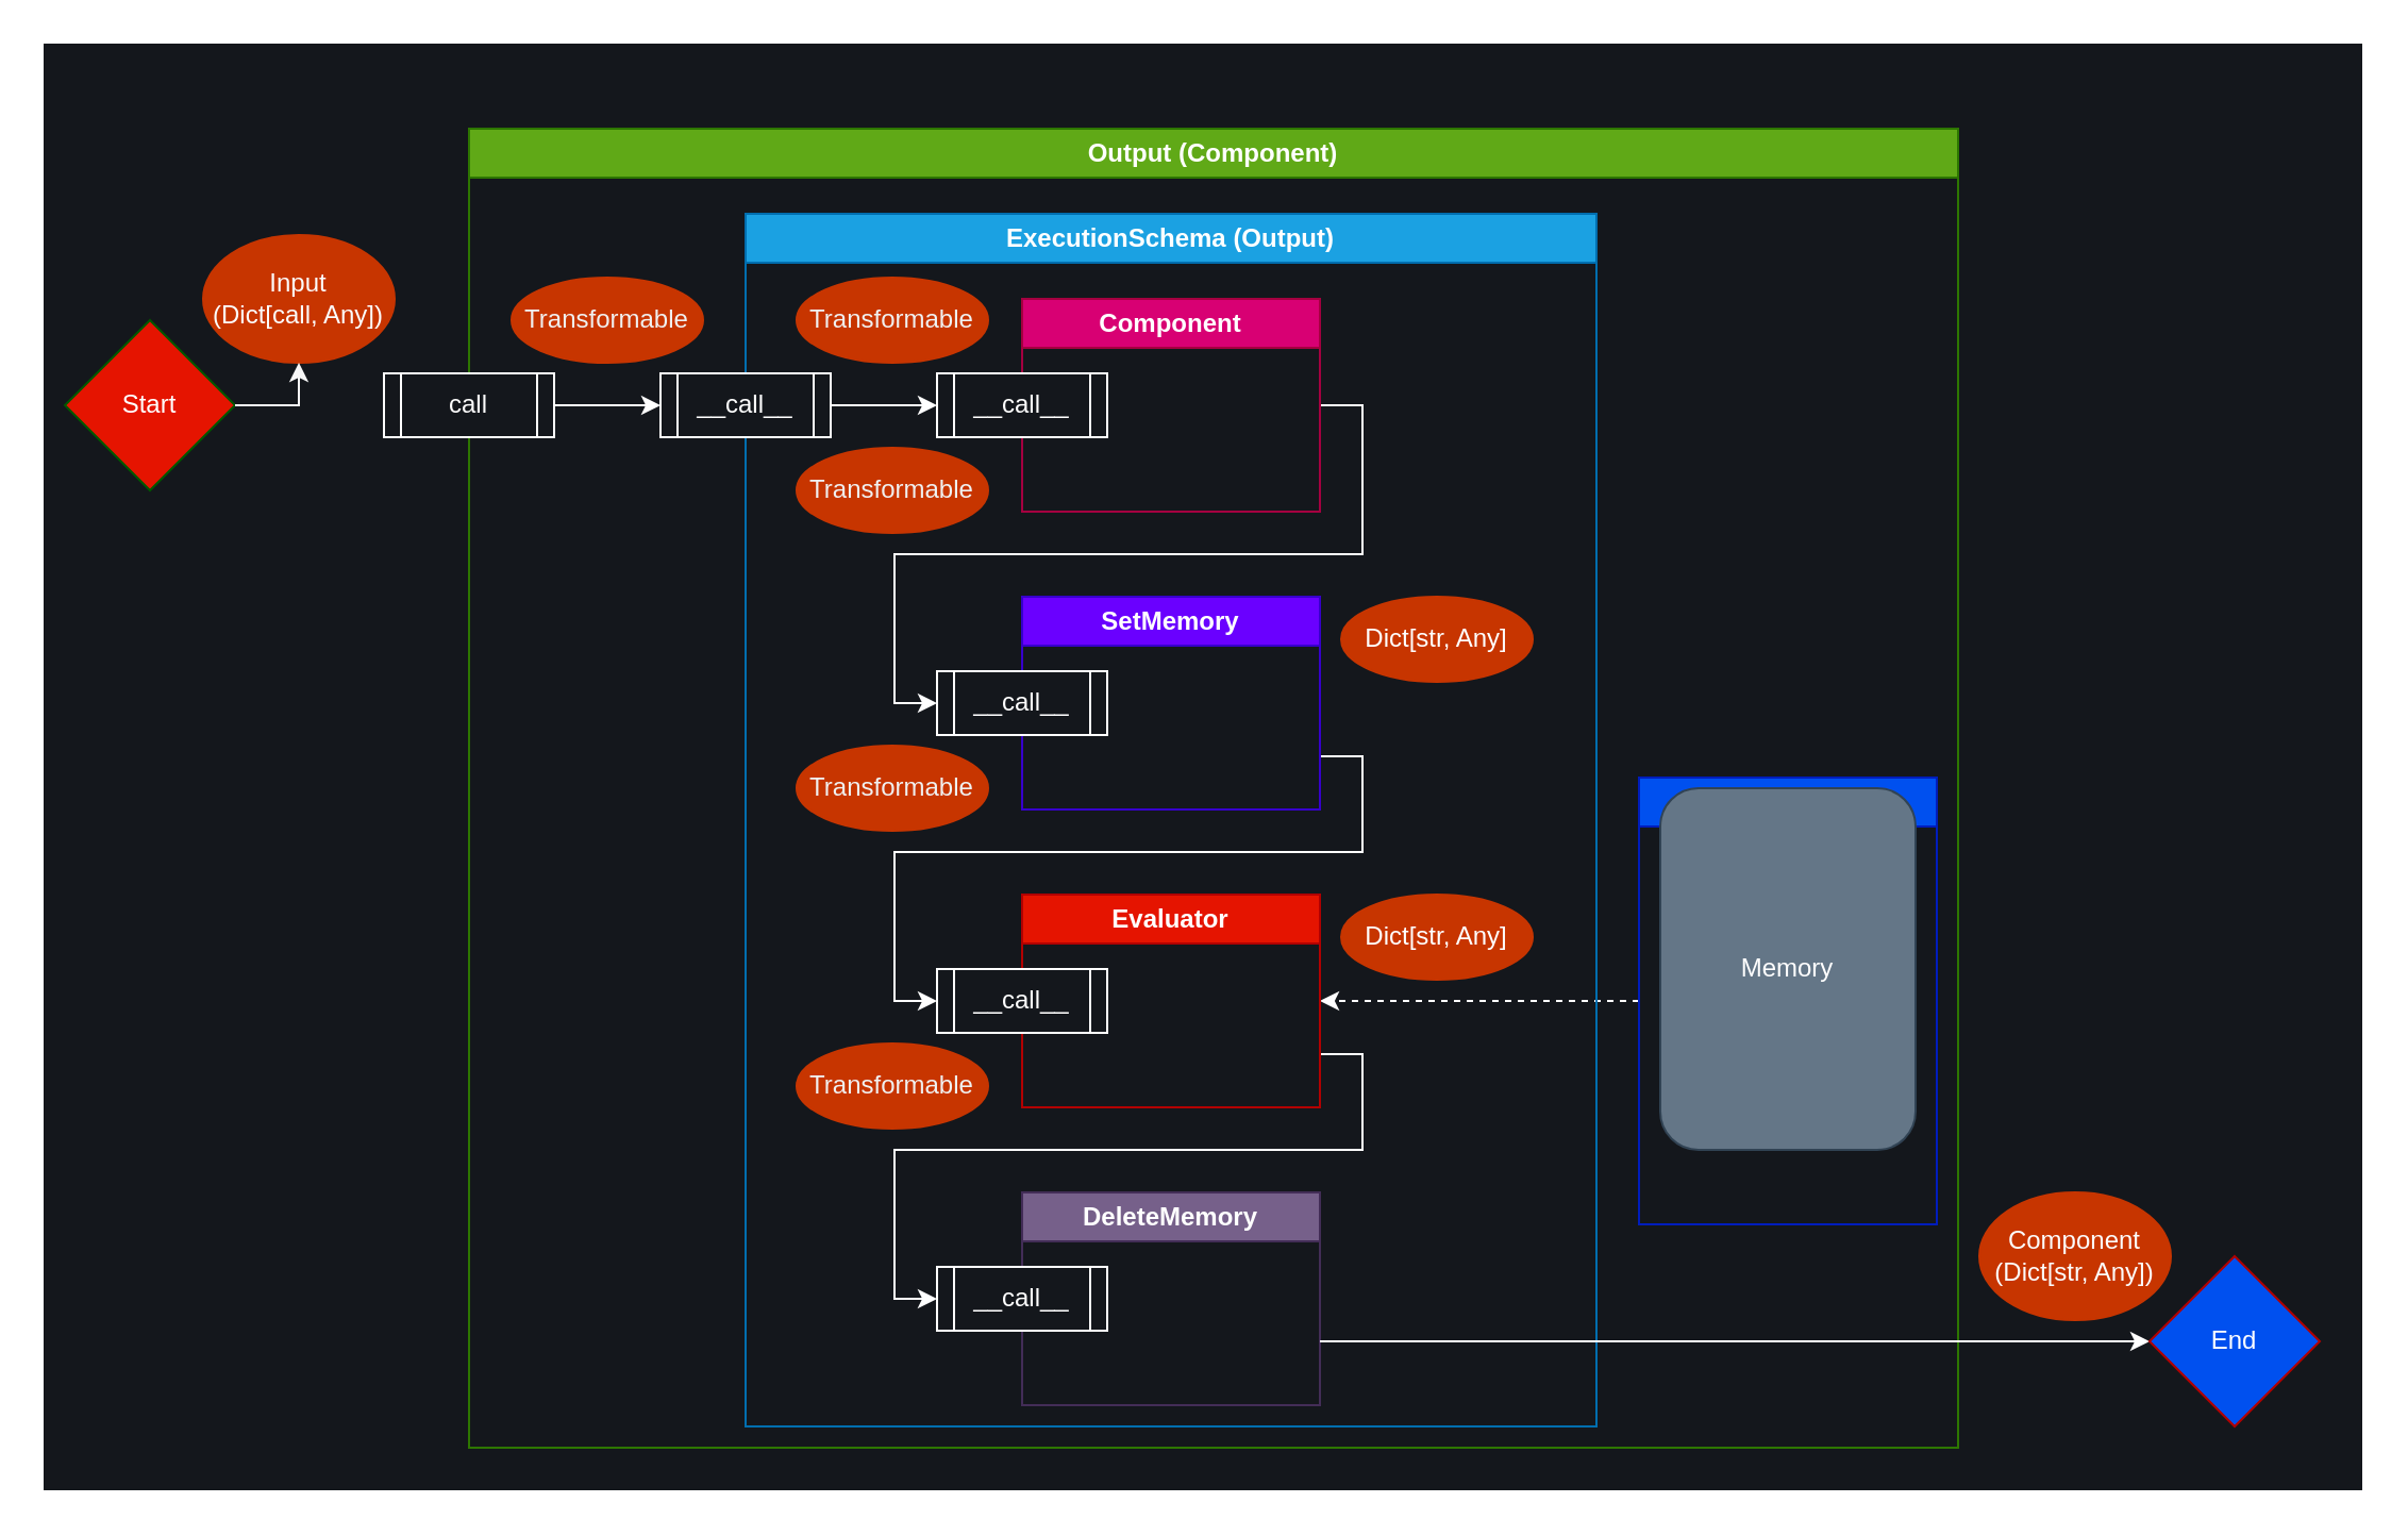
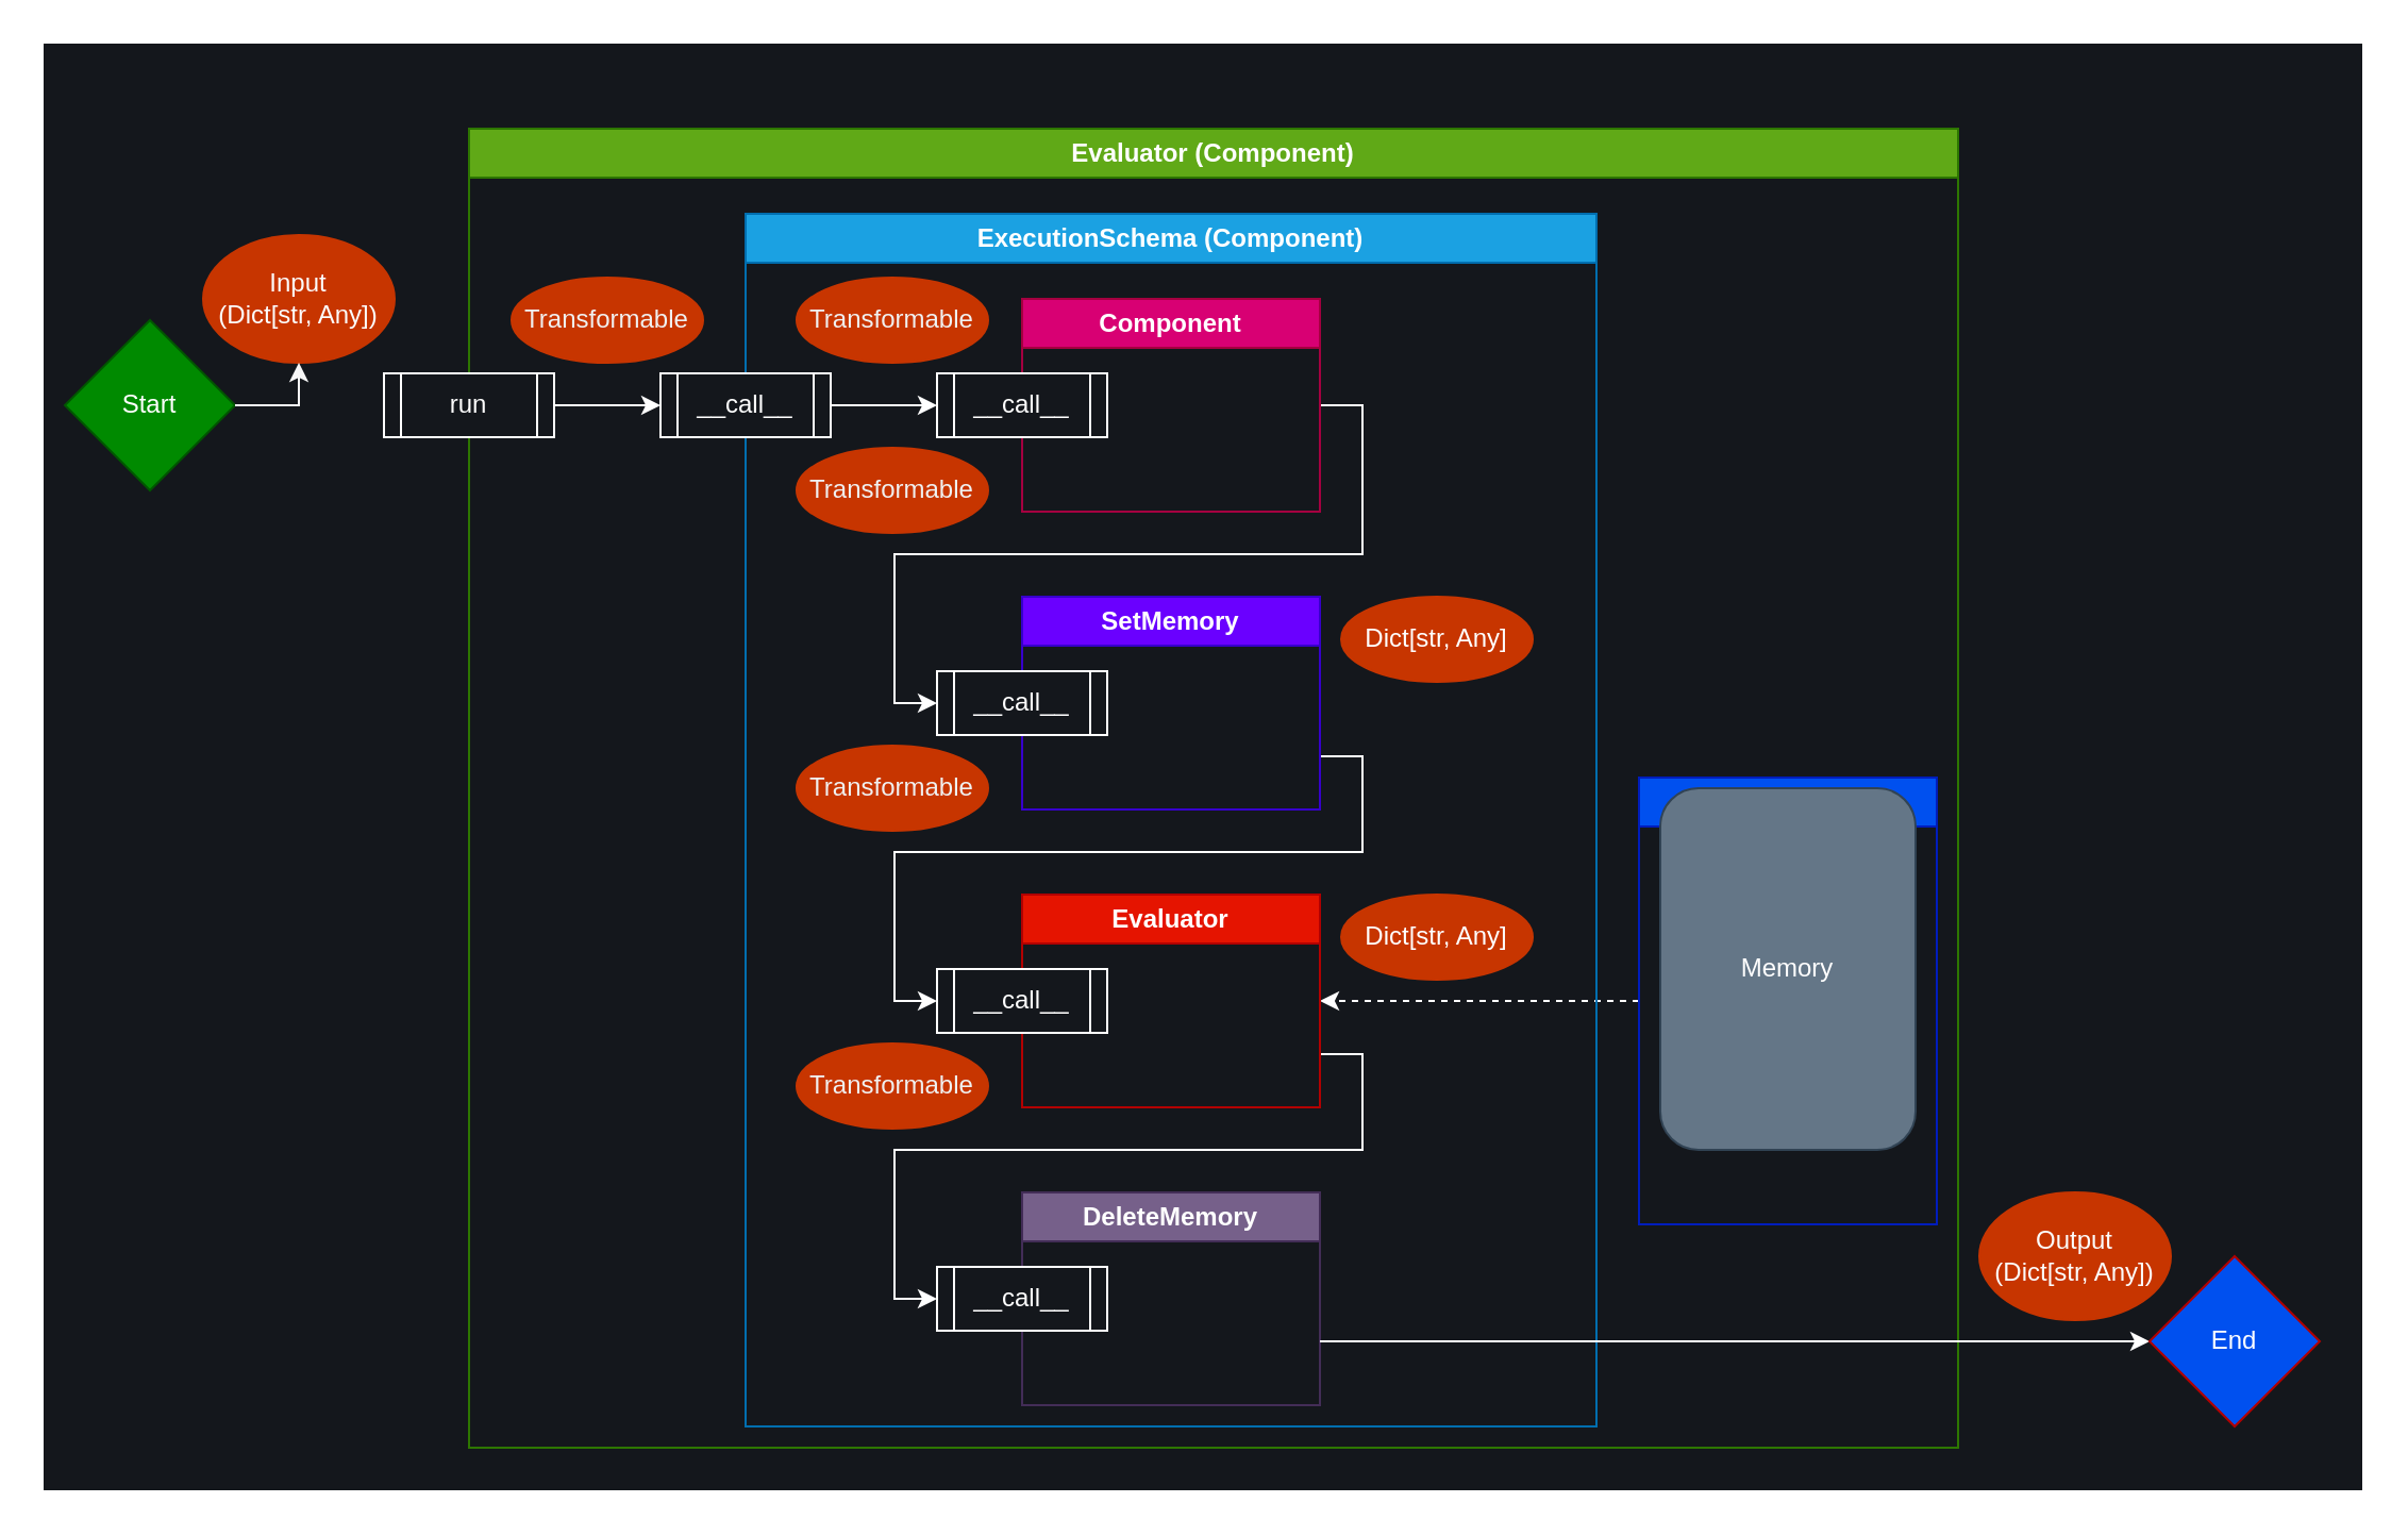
  <mxCell id="0" />
  <mxCell id="1" parent="0" />
  <mxCell id="2" value="" style="rounded=0;whiteSpace=wrap;html=1;strokeColor=none;fillColor=#14171C;" vertex="1" parent="1"><mxGeometry x="20" y="20" width="1090" height="680" as="geometry" /></mxCell>
- <mxCell id="3" value="Output (Component)" style="swimlane;whiteSpace=wrap;html=1;fillColor=#60a917;strokeColor=#2D7600;fontColor=#ffffff;" vertex="1" parent="1"><mxGeometry x="220" y="60" width="700" height="620" as="geometry" /></mxCell>
+ <mxCell id="3" value="Evaluator (Component)" style="swimlane;whiteSpace=wrap;html=1;fillColor=#60a917;strokeColor=#2D7600;fontColor=#ffffff;" vertex="1" parent="1"><mxGeometry x="220" y="60" width="700" height="620" as="geometry" /></mxCell>
  <mxCell id="4" style="edgeStyle=orthogonalEdgeStyle;rounded=0;orthogonalLoop=1;jettySize=auto;html=1;exitX=0;exitY=0.5;exitDx=0;exitDy=0;entryX=1;entryY=0.5;entryDx=0;entryDy=0;dashed=1;strokeColor=#FFFFFF;" edge="1" parent="3" source="30" target="20"><mxGeometry relative="1" as="geometry" /></mxCell>
  <mxCell id="5" style="edgeStyle=orthogonalEdgeStyle;rounded=0;orthogonalLoop=1;jettySize=auto;html=1;exitX=1;exitY=0.5;exitDx=0;exitDy=0;strokeColor=#FFFFFF;" edge="1" parent="3" source="10" target="32"><mxGeometry relative="1" as="geometry" /></mxCell>
  <mxCell id="6" style="edgeStyle=orthogonalEdgeStyle;rounded=0;orthogonalLoop=1;jettySize=auto;html=1;exitX=1;exitY=0.5;exitDx=0;exitDy=0;entryX=0;entryY=0.5;entryDx=0;entryDy=0;strokeColor=#FFFFFF;" edge="1" parent="3" source="32"><mxGeometry relative="1" as="geometry"><mxPoint x="220" y="130" as="targetPoint" /></mxGeometry></mxCell>
- <mxCell id="7" value="Start" style="rhombus;whiteSpace=wrap;html=1;fillColor=#e51400;fontColor=#ffffff;strokeColor=#005700;" vertex="1" parent="3"><mxGeometry x="-190" y="90" width="80" height="80" as="geometry" /></mxCell>
- <mxCell id="8" value="Input &lt;br&gt;(Dict[call, Any])" style="ellipse;whiteSpace=wrap;html=1;fillColor=#C73500;fontColor=#FCFCFC;strokeColor=#C73500;" vertex="1" parent="3"><mxGeometry x="-125" y="50" width="90" height="60" as="geometry" /></mxCell>
+ <mxCell id="7" value="Start" style="rhombus;whiteSpace=wrap;html=1;fillColor=#008a00;fontColor=#ffffff;strokeColor=#005700;" vertex="1" parent="3"><mxGeometry x="-190" y="90" width="80" height="80" as="geometry" /></mxCell>
+ <mxCell id="8" value="Input &lt;br&gt;(Dict[str, Any])" style="ellipse;whiteSpace=wrap;html=1;fillColor=#C73500;fontColor=#FCFCFC;strokeColor=#C73500;" vertex="1" parent="3"><mxGeometry x="-125" y="50" width="90" height="60" as="geometry" /></mxCell>
  <mxCell id="9" style="edgeStyle=orthogonalEdgeStyle;rounded=0;orthogonalLoop=1;jettySize=auto;html=1;exitX=1;exitY=0.5;exitDx=0;exitDy=0;strokeColor=#F7F7F7;" edge="1" parent="3" source="7" target="8"><mxGeometry relative="1" as="geometry" /></mxCell>
- <mxCell id="10" value="call" style="shape=process;whiteSpace=wrap;html=1;backgroundOutline=1;strokeColor=#FFFFFF;fillColor=#14171C;fontColor=#FCFCFC;" vertex="1" parent="3"><mxGeometry x="-40" y="115" width="80" height="30" as="geometry" /></mxCell>
+ <mxCell id="10" value="run" style="shape=process;whiteSpace=wrap;html=1;backgroundOutline=1;strokeColor=#FFFFFF;fillColor=#14171C;fontColor=#FCFCFC;" vertex="1" parent="3"><mxGeometry x="-40" y="115" width="80" height="30" as="geometry" /></mxCell>
  <mxCell id="11" value="Transformable" style="ellipse;whiteSpace=wrap;html=1;fillColor=#C73500;fontColor=#F0F0F0;strokeColor=#C73500;gradientColor=none;" vertex="1" parent="3"><mxGeometry x="20" y="70" width="90" height="40" as="geometry" /></mxCell>
- <mxCell id="12" value="ExecutionSchema (Output)" style="swimlane;whiteSpace=wrap;html=1;fillColor=#1ba1e2;fontColor=#ffffff;strokeColor=#006EAF;" vertex="1" parent="3"><mxGeometry x="130" y="40" width="400" height="570" as="geometry" /></mxCell>
+ <mxCell id="12" value="ExecutionSchema (Component)" style="swimlane;whiteSpace=wrap;html=1;fillColor=#1ba1e2;fontColor=#ffffff;strokeColor=#006EAF;" vertex="1" parent="3"><mxGeometry x="130" y="40" width="400" height="570" as="geometry" /></mxCell>
  <mxCell id="13" style="edgeStyle=orthogonalEdgeStyle;rounded=0;orthogonalLoop=1;jettySize=auto;html=1;exitX=1;exitY=0.5;exitDx=0;exitDy=0;entryX=0;entryY=0.5;entryDx=0;entryDy=0;strokeColor=#FFFFFF;" edge="1" parent="12" source="14"><mxGeometry relative="1" as="geometry"><mxPoint x="90" y="230" as="targetPoint" /><Array as="points"><mxPoint x="290" y="90" /><mxPoint x="290" y="160" /><mxPoint x="70" y="160" /><mxPoint x="70" y="230" /></Array></mxGeometry></mxCell>
  <mxCell id="14" value="Component" style="swimlane;whiteSpace=wrap;html=1;fillColor=#d80073;fontColor=#ffffff;strokeColor=#A50040;" vertex="1" parent="12"><mxGeometry x="130" y="40" width="140" height="100" as="geometry" /></mxCell>
  <mxCell id="15" value="__call__" style="shape=process;whiteSpace=wrap;html=1;backgroundOutline=1;fillColor=#14171C;strokeColor=#FFFFFF;fontColor=#FFFFFF;" vertex="1" parent="14"><mxGeometry x="-40" y="35" width="80" height="30" as="geometry" /></mxCell>
  <mxCell id="16" style="edgeStyle=orthogonalEdgeStyle;rounded=0;orthogonalLoop=1;jettySize=auto;html=1;exitX=1;exitY=0.75;exitDx=0;exitDy=0;entryX=0;entryY=0.5;entryDx=0;entryDy=0;strokeColor=#FFFFFF;" edge="1" parent="12" source="17"><mxGeometry relative="1" as="geometry"><mxPoint x="90" y="370" as="targetPoint" /><Array as="points"><mxPoint x="290" y="255" /><mxPoint x="290" y="300" /><mxPoint x="70" y="300" /><mxPoint x="70" y="370" /></Array></mxGeometry></mxCell>
  <mxCell id="17" value="SetMemory" style="swimlane;whiteSpace=wrap;html=1;fillColor=#6a00ff;fontColor=#ffffff;strokeColor=#3700CC;" vertex="1" parent="12"><mxGeometry x="130" y="180" width="140" height="100" as="geometry" /></mxCell>
  <mxCell id="18" value="__call__" style="shape=process;whiteSpace=wrap;html=1;backgroundOutline=1;fillColor=#14171C;strokeColor=#FFFFFF;fontColor=#FFFFFF;" vertex="1" parent="17"><mxGeometry x="-40" y="35" width="80" height="30" as="geometry" /></mxCell>
  <mxCell id="19" style="edgeStyle=orthogonalEdgeStyle;rounded=0;orthogonalLoop=1;jettySize=auto;html=1;exitX=1;exitY=0.75;exitDx=0;exitDy=0;entryX=0;entryY=0.5;entryDx=0;entryDy=0;strokeColor=#FFFFFF;" edge="1" parent="12" source="20"><mxGeometry relative="1" as="geometry"><mxPoint x="90" y="510" as="targetPoint" /><Array as="points"><mxPoint x="290" y="395" /><mxPoint x="290" y="440" /><mxPoint x="70" y="440" /><mxPoint x="70" y="510" /></Array></mxGeometry></mxCell>
  <mxCell id="20" value="Evaluator" style="swimlane;whiteSpace=wrap;html=1;fillColor=#e51400;fontColor=#ffffff;strokeColor=#B20000;" vertex="1" parent="12"><mxGeometry x="130" y="320" width="140" height="100" as="geometry" /></mxCell>
  <mxCell id="21" value="Dict[str, Any]" style="ellipse;whiteSpace=wrap;html=1;fontColor=#FFFFFF;fillColor=#C73500;strokeColor=#C73500;" vertex="1" parent="12"><mxGeometry x="280" y="180" width="90" height="40" as="geometry" /></mxCell>
  <mxCell id="22" value="Transformable" style="ellipse;whiteSpace=wrap;html=1;fillColor=#C73500;fontColor=#F0F0F0;strokeColor=#C73500;gradientColor=none;" vertex="1" parent="12"><mxGeometry x="24" y="30" width="90" height="40" as="geometry" /></mxCell>
  <mxCell id="23" value="Transformable" style="ellipse;whiteSpace=wrap;html=1;fillColor=#C73500;fontColor=#F0F0F0;strokeColor=#C73500;gradientColor=none;" vertex="1" parent="12"><mxGeometry x="24" y="110" width="90" height="40" as="geometry" /></mxCell>
  <mxCell id="24" value="Transformable" style="ellipse;whiteSpace=wrap;html=1;fillColor=#C73500;fontColor=#F0F0F0;strokeColor=#C73500;gradientColor=none;" vertex="1" parent="12"><mxGeometry x="24" y="250" width="90" height="40" as="geometry" /></mxCell>
  <mxCell id="25" value="Transformable" style="ellipse;whiteSpace=wrap;html=1;fillColor=#C73500;fontColor=#F0F0F0;strokeColor=#C73500;gradientColor=none;" vertex="1" parent="12"><mxGeometry x="24" y="390" width="90" height="40" as="geometry" /></mxCell>
  <mxCell id="26" value="Dict[str, Any]" style="ellipse;whiteSpace=wrap;html=1;fontColor=#FFFFFF;fillColor=#C73500;strokeColor=#C73500;" vertex="1" parent="12"><mxGeometry x="280" y="320" width="90" height="40" as="geometry" /></mxCell>
  <mxCell id="27" value="__call__" style="shape=process;whiteSpace=wrap;html=1;backgroundOutline=1;fillColor=#14171C;strokeColor=#FFFFFF;fontColor=#FFFFFF;" vertex="1" parent="12"><mxGeometry x="90" y="355" width="80" height="30" as="geometry" /></mxCell>
  <mxCell id="28" value="DeleteMemory" style="swimlane;whiteSpace=wrap;html=1;fillColor=#76608a;fontColor=#ffffff;strokeColor=#432D57;" vertex="1" parent="12"><mxGeometry x="130" y="460" width="140" height="100" as="geometry" /></mxCell>
  <mxCell id="29" value="__call__" style="shape=process;whiteSpace=wrap;html=1;backgroundOutline=1;fillColor=#14171C;strokeColor=#FFFFFF;fontColor=#FFFFFF;" vertex="1" parent="12"><mxGeometry x="90" y="495" width="80" height="30" as="geometry" /></mxCell>
  <mxCell id="30" value="MemoryMangager" style="swimlane;whiteSpace=wrap;html=1;fillColor=#0050ef;fontColor=#ffffff;strokeColor=#001DBC;" vertex="1" parent="3"><mxGeometry x="550" y="305" width="140" height="210" as="geometry" /></mxCell>
  <mxCell id="31" value="Memory" style="rounded=1;whiteSpace=wrap;html=1;fillColor=#647687;fontColor=#ffffff;strokeColor=#314354;" vertex="1" parent="30"><mxGeometry x="10" y="5" width="120" height="170" as="geometry" /></mxCell>
  <mxCell id="32" value="__call__" style="shape=process;whiteSpace=wrap;html=1;backgroundOutline=1;fillColor=#14171C;strokeColor=#FFFFFF;fontColor=#FFFFFF;" vertex="1" parent="3"><mxGeometry x="90" y="115" width="80" height="30" as="geometry" /></mxCell>
  <mxCell id="33" style="edgeStyle=orthogonalEdgeStyle;rounded=0;orthogonalLoop=1;jettySize=auto;html=1;strokeColor=#FFFFFF;" edge="1" parent="1" target="35"><mxGeometry relative="1" as="geometry"><mxPoint x="620" y="630" as="sourcePoint" /><Array as="points"><mxPoint x="620" y="630" /></Array></mxGeometry></mxCell>
- <mxCell id="34" value="Component &lt;br&gt;(Dict[str, Any])" style="ellipse;whiteSpace=wrap;html=1;fillColor=#C73500;fontColor=#FCFCFC;strokeColor=#C73500;" vertex="1" parent="1"><mxGeometry x="930" y="560" width="90" height="60" as="geometry" /></mxCell>
+ <mxCell id="34" value="Output &lt;br&gt;(Dict[str, Any])" style="ellipse;whiteSpace=wrap;html=1;fillColor=#C73500;fontColor=#FCFCFC;strokeColor=#C73500;" vertex="1" parent="1"><mxGeometry x="930" y="560" width="90" height="60" as="geometry" /></mxCell>
  <mxCell id="35" value="End" style="rhombus;whiteSpace=wrap;html=1;fillColor=#0050ef;fontColor=#ffffff;strokeColor=#B20000;" vertex="1" parent="1"><mxGeometry x="1010" y="590" width="80" height="80" as="geometry" /></mxCell>
